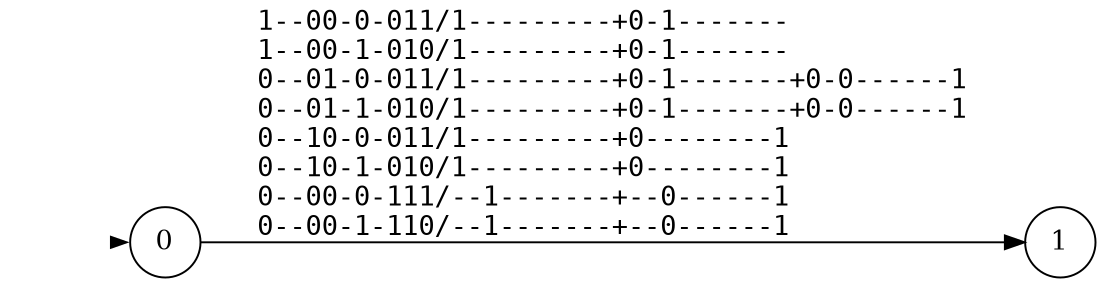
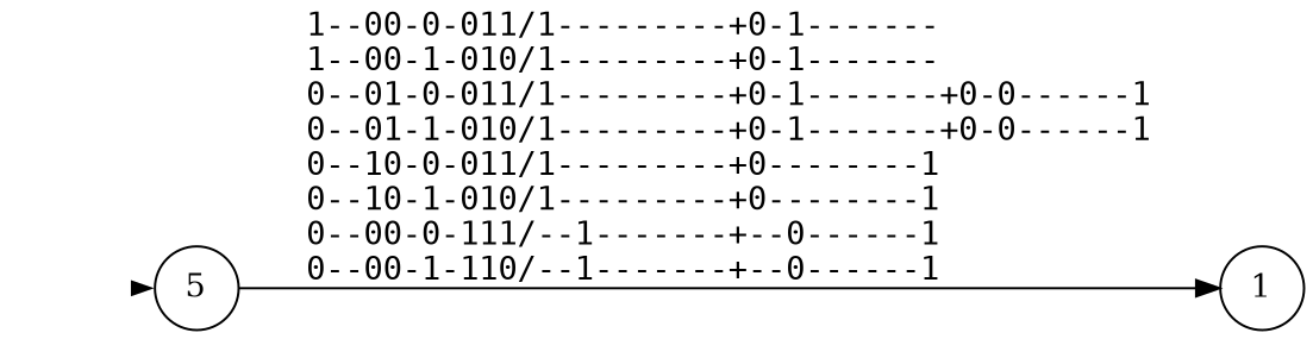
  digraph {
    nodesep=0.2
    rankdir=LR
    ranksep=0.8
    node [shape=circle]
    edge [fontname=mono]
    init [shape=point style=invis]
-   n2 [label=0]
+   n2 [label=5]
    n3 [label=1]
    init -> n2 [penwidth=0]
    n2 -> n3 [label="1--00-0-011/1---------+0-1-------\l1--00-1-010/1---------+0-1-------\l0--01-0-011/1---------+0-1-------+0-0------1\l0--01-1-010/1---------+0-1-------+0-0------1\l0--10-0-011/1---------+0--------1\l0--10-1-010/1---------+0--------1\l0--00-0-111/--1-------+--0------1\l0--00-1-110/--1-------+--0------1\l"]
  }
